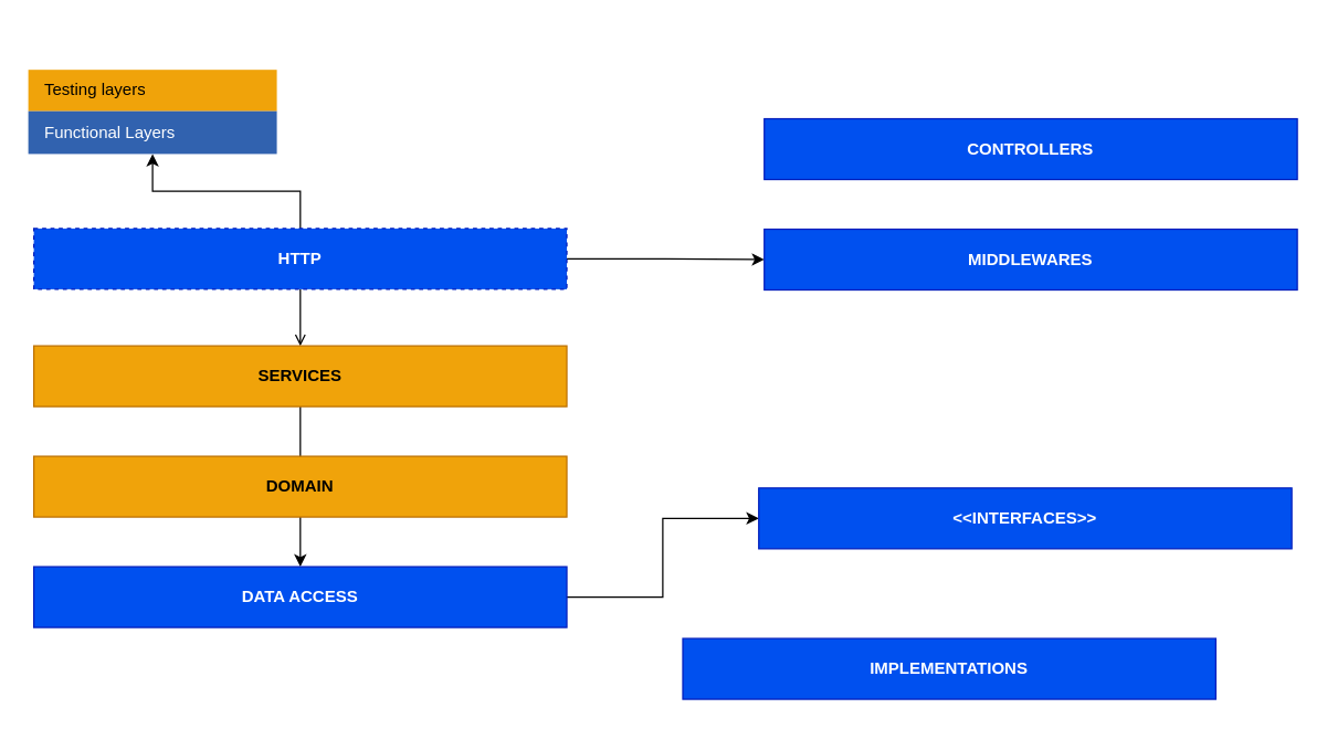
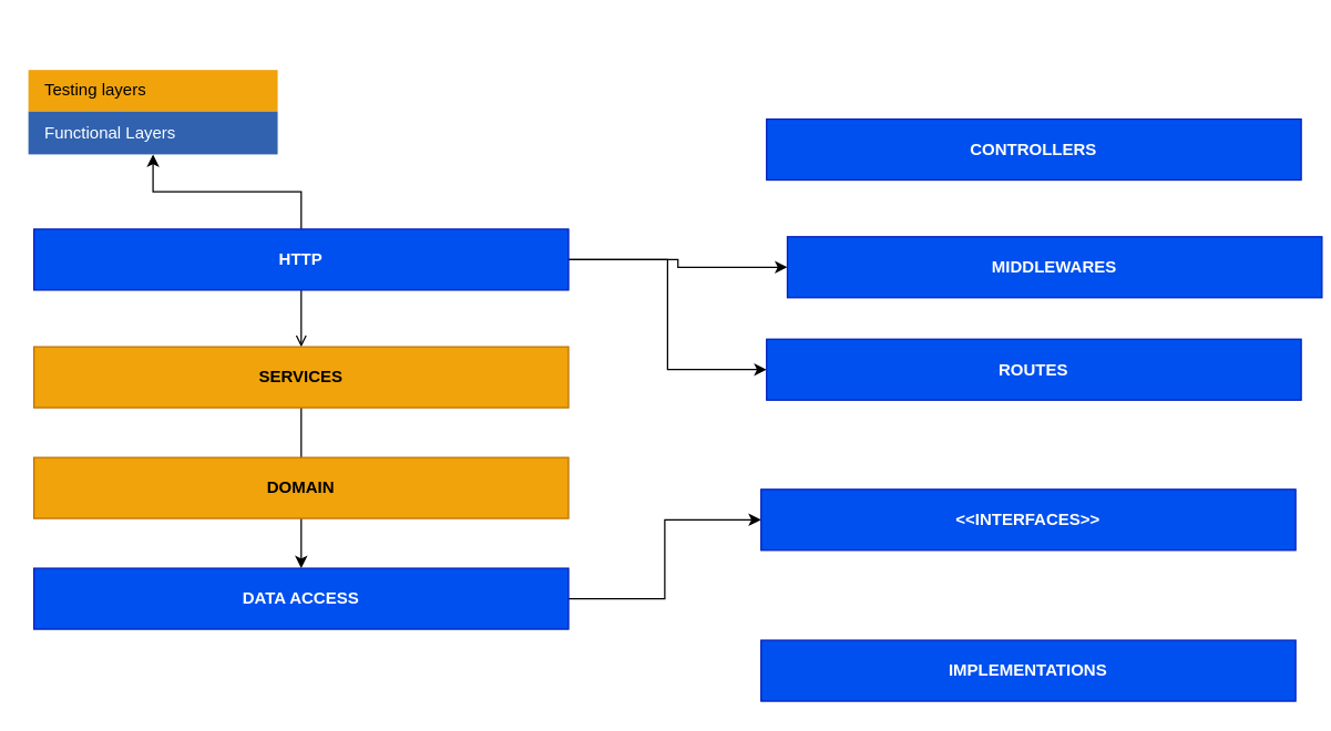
  <mxCell id="0" />
  <mxCell id="1" parent="0" />
  <mxCell id="2" value="" style="edgeStyle=orthogonalEdgeStyle;rounded=0;orthogonalLoop=1;jettySize=auto;html=1;endArrow=open;" edge="1" parent="1" source="6" target="8"><mxGeometry relative="1" as="geometry" /></mxCell>
  <mxCell id="3" style="edgeStyle=orthogonalEdgeStyle;rounded=0;orthogonalLoop=1;jettySize=auto;html=1;" edge="1" parent="1" source="6" target="21"><mxGeometry relative="1" as="geometry" /></mxCell>
  <mxCell id="4" style="edgeStyle=orthogonalEdgeStyle;rounded=0;orthogonalLoop=1;jettySize=auto;html=1;entryX=0;entryY=0.5;entryDx=0;entryDy=0;" edge="1" parent="1" source="6" target="13"><mxGeometry relative="1" as="geometry" /></mxCell>
- <mxCell id="6" value="&lt;b&gt;HTTP&lt;/b&gt;" style="rounded=0;whiteSpace=wrap;html=1;fillColor=#0050ef;fontColor=#ffffff;strokeColor=#001DBC;dashed=1;" vertex="1" parent="1"><mxGeometry x="24" y="165" width="386" height="44" as="geometry" /></mxCell>
+ <mxCell id="5" style="edgeStyle=orthogonalEdgeStyle;rounded=0;orthogonalLoop=1;jettySize=auto;html=1;entryX=0;entryY=0.5;entryDx=0;entryDy=0;" edge="1" parent="1" source="6" target="14"><mxGeometry relative="1" as="geometry" /></mxCell>
+ <mxCell id="6" value="&lt;b&gt;HTTP&lt;/b&gt;" style="rounded=0;whiteSpace=wrap;html=1;fillColor=#0050ef;fontColor=#ffffff;strokeColor=#001DBC;" vertex="1" parent="1"><mxGeometry x="24" y="165" width="386" height="44" as="geometry" /></mxCell>
  <mxCell id="7" value="" style="edgeStyle=orthogonalEdgeStyle;rounded=0;orthogonalLoop=1;jettySize=auto;html=1;" edge="1" parent="1" source="8" target="11"><mxGeometry relative="1" as="geometry" /></mxCell>
  <mxCell id="8" value="&lt;b&gt;SERVICES&lt;/b&gt;" style="rounded=0;whiteSpace=wrap;html=1;fillColor=#f0a30a;fontColor=#000000;strokeColor=#BD7000;" vertex="1" parent="1"><mxGeometry x="24" y="250" width="386" height="44" as="geometry" /></mxCell>
  <mxCell id="9" value="&lt;b&gt;DOMAIN&lt;br&gt;&lt;/b&gt;" style="rounded=0;whiteSpace=wrap;html=1;fillColor=#f0a30a;fontColor=#000000;strokeColor=#BD7000;" vertex="1" parent="1"><mxGeometry x="24" y="330" width="386" height="44" as="geometry" /></mxCell>
  <mxCell id="10" style="edgeStyle=orthogonalEdgeStyle;rounded=0;orthogonalLoop=1;jettySize=auto;html=1;entryX=0;entryY=0.5;entryDx=0;entryDy=0;" edge="1" parent="1" source="11" target="15"><mxGeometry relative="1" as="geometry" /></mxCell>
  <mxCell id="11" value="&lt;b&gt;DATA ACCESS&lt;/b&gt;" style="rounded=0;whiteSpace=wrap;html=1;fillColor=#0050ef;fontColor=#ffffff;strokeColor=#001DBC;" vertex="1" parent="1"><mxGeometry x="24" y="410" width="386" height="44" as="geometry" /></mxCell>
  <mxCell id="12" value="&lt;b&gt;CONTROLLERS&lt;/b&gt;" style="rounded=0;whiteSpace=wrap;html=1;fillColor=#0050ef;fontColor=#ffffff;strokeColor=#001DBC;" vertex="1" parent="1"><mxGeometry x="553" y="85.5" width="386" height="44" as="geometry" /></mxCell>
- <mxCell id="13" value="&lt;b&gt;MIDDLEWARES&lt;/b&gt;" style="rounded=0;whiteSpace=wrap;html=1;fillColor=#0050ef;fontColor=#ffffff;strokeColor=#001DBC;" vertex="1" parent="1"><mxGeometry x="553" y="165.5" width="386" height="44" as="geometry" /></mxCell>
+ <mxCell id="13" value="&lt;b&gt;MIDDLEWARES&lt;/b&gt;" style="rounded=0;whiteSpace=wrap;html=1;fillColor=#0050ef;fontColor=#ffffff;strokeColor=#001DBC;" vertex="1" parent="1"><mxGeometry x="568" y="170.5" width="386" height="44" as="geometry" /></mxCell>
+ <mxCell id="14" value="&lt;b&gt;ROUTES&lt;/b&gt;" style="rounded=0;whiteSpace=wrap;html=1;fillColor=#0050ef;fontColor=#ffffff;strokeColor=#001DBC;" vertex="1" parent="1"><mxGeometry x="553" y="244.5" width="386" height="44" as="geometry" /></mxCell>
  <mxCell id="15" value="&lt;b&gt;&amp;lt;&amp;lt;INTERFACES&amp;gt;&amp;gt;&lt;/b&gt;" style="rounded=0;whiteSpace=wrap;html=1;fillColor=#0050ef;fontColor=#ffffff;strokeColor=#001DBC;" vertex="1" parent="1"><mxGeometry x="549" y="353" width="386" height="44" as="geometry" /></mxCell>
- <mxCell id="16" value="&lt;b&gt;IMPLEMENTATIONS&lt;/b&gt;" style="rounded=0;whiteSpace=wrap;html=1;fillColor=#0050ef;fontColor=#ffffff;strokeColor=#001DBC;" vertex="1" parent="1"><mxGeometry x="494" y="462" width="386" height="44" as="geometry" /></mxCell>
+ <mxCell id="16" value="&lt;b&gt;IMPLEMENTATIONS&lt;/b&gt;" style="rounded=0;whiteSpace=wrap;html=1;fillColor=#0050ef;fontColor=#ffffff;strokeColor=#001DBC;" vertex="1" parent="1"><mxGeometry x="549" y="462" width="386" height="44" as="geometry" /></mxCell>
  <mxCell id="17" value="" style="shape=table;startSize=30;container=1;collapsible=0;childLayout=tableLayout;fontSize=16;align=left;verticalAlign=top;fillColor=none;strokeColor=none;fontColor=#4D4D4D;fontStyle=1;spacingLeft=6;spacing=0;resizable=0;" vertex="1" parent="1"><mxGeometry x="20" y="20" width="180" height="90.5" as="geometry" /></mxCell>
  <mxCell id="18" value="" style="shape=tableRow;horizontal=0;startSize=0;swimlaneHead=0;swimlaneBody=0;strokeColor=inherit;top=0;left=0;bottom=0;right=0;collapsible=0;dropTarget=0;fillColor=none;points=[[0,0.5],[1,0.5]];portConstraint=eastwest;fontSize=12;" vertex="1" parent="17"><mxGeometry y="30" width="180" height="30" as="geometry" /></mxCell>
  <mxCell id="19" value="Testing layers" style="shape=partialRectangle;html=1;whiteSpace=wrap;connectable=0;strokeColor=#BD7000;overflow=hidden;fillColor=#f0a30a;top=0;left=0;bottom=0;right=0;pointerEvents=1;fontSize=12;align=left;fontColor=#000000;spacingLeft=10;spacingRight=4;" vertex="1" parent="18"><mxGeometry width="180" height="30" as="geometry"><mxRectangle width="180" height="30" as="alternateBounds" /></mxGeometry></mxCell>
  <mxCell id="20" value="" style="shape=tableRow;horizontal=0;startSize=0;swimlaneHead=0;swimlaneBody=0;strokeColor=inherit;top=0;left=0;bottom=0;right=0;collapsible=0;dropTarget=0;fillColor=none;points=[[0,0.5],[1,0.5]];portConstraint=eastwest;fontSize=12;" vertex="1" parent="17"><mxGeometry y="60" width="180" height="31" as="geometry" /></mxCell>
  <mxCell id="21" value="Functional Layers" style="shape=partialRectangle;html=1;whiteSpace=wrap;connectable=0;strokeColor=inherit;overflow=hidden;fillColor=#3162AF;top=0;left=0;bottom=0;right=0;pointerEvents=1;fontSize=12;align=left;fontColor=#FFFFFF;gradientColor=none;spacingLeft=10;spacingRight=4;" vertex="1" parent="20"><mxGeometry width="180" height="31" as="geometry"><mxRectangle width="180" height="31" as="alternateBounds" /></mxGeometry></mxCell>
